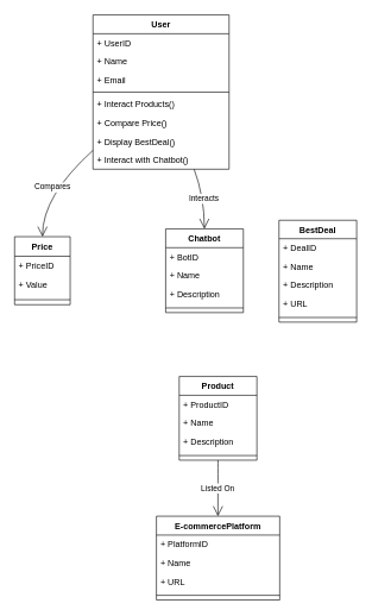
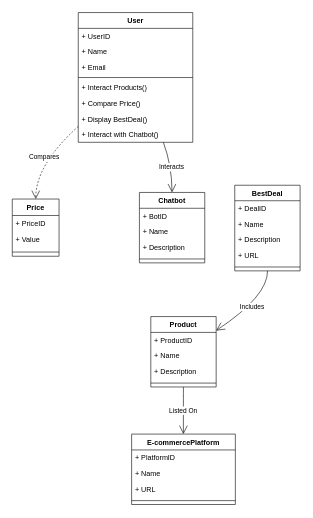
  <mxCell id="0" />
  <mxCell id="1" parent="0" />
  <mxCell id="2" value="User" style="swimlane;fontStyle=1;align=center;verticalAlign=top;childLayout=stackLayout;horizontal=1;startSize=26.375;horizontalStack=0;resizeParent=1;resizeParentMax=0;resizeLast=0;collapsible=0;marginBottom=0;" vertex="1" parent="1"><mxGeometry x="130" y="20" width="191" height="216.375" as="geometry" /></mxCell>
  <mxCell id="3" value="+ UserID" style="text;strokeColor=none;fillColor=none;align=left;verticalAlign=top;spacingLeft=4;spacingRight=4;overflow=hidden;rotatable=0;points=[[0,0.5],[1,0.5]];portConstraint=eastwest;" vertex="1" parent="2"><mxGeometry y="26.375" width="191" height="26" as="geometry" /></mxCell>
  <mxCell id="4" value="+ Name" style="text;strokeColor=none;fillColor=none;align=left;verticalAlign=top;spacingLeft=4;spacingRight=4;overflow=hidden;rotatable=0;points=[[0,0.5],[1,0.5]];portConstraint=eastwest;" vertex="1" parent="2"><mxGeometry y="52.375" width="191" height="26" as="geometry" /></mxCell>
  <mxCell id="5" value="+ Email" style="text;strokeColor=none;fillColor=none;align=left;verticalAlign=top;spacingLeft=4;spacingRight=4;overflow=hidden;rotatable=0;points=[[0,0.5],[1,0.5]];portConstraint=eastwest;" vertex="1" parent="2"><mxGeometry y="78.375" width="191" height="26" as="geometry" /></mxCell>
  <mxCell id="6" style="line;strokeWidth=1;fillColor=none;align=left;verticalAlign=middle;spacingTop=-1;spacingLeft=3;spacingRight=3;rotatable=0;labelPosition=right;points=[];portConstraint=eastwest;strokeColor=inherit;" vertex="1" parent="2"><mxGeometry y="104.375" width="191" height="8" as="geometry" /></mxCell>
  <mxCell id="7" value="+ Interact Products()" style="text;strokeColor=none;fillColor=none;align=left;verticalAlign=top;spacingLeft=4;spacingRight=4;overflow=hidden;rotatable=0;points=[[0,0.5],[1,0.5]];portConstraint=eastwest;" vertex="1" parent="2"><mxGeometry y="112.375" width="191" height="26" as="geometry" /></mxCell>
  <mxCell id="8" value="+ Compare Price()" style="text;strokeColor=none;fillColor=none;align=left;verticalAlign=top;spacingLeft=4;spacingRight=4;overflow=hidden;rotatable=0;points=[[0,0.5],[1,0.5]];portConstraint=eastwest;" vertex="1" parent="2"><mxGeometry y="138.375" width="191" height="26" as="geometry" /></mxCell>
  <mxCell id="9" value="+ Display BestDeal()" style="text;strokeColor=none;fillColor=none;align=left;verticalAlign=top;spacingLeft=4;spacingRight=4;overflow=hidden;rotatable=0;points=[[0,0.5],[1,0.5]];portConstraint=eastwest;" vertex="1" parent="2"><mxGeometry y="164.375" width="191" height="26" as="geometry" /></mxCell>
  <mxCell id="10" value="+ Interact with Chatbot()" style="text;strokeColor=none;fillColor=none;align=left;verticalAlign=top;spacingLeft=4;spacingRight=4;overflow=hidden;rotatable=0;points=[[0,0.5],[1,0.5]];portConstraint=eastwest;" vertex="1" parent="2"><mxGeometry y="190.375" width="191" height="26" as="geometry" /></mxCell>
  <mxCell id="11" value="Product" style="swimlane;fontStyle=1;align=center;verticalAlign=top;childLayout=stackLayout;horizontal=1;startSize=26.444;horizontalStack=0;resizeParent=1;resizeParentMax=0;resizeLast=0;collapsible=0;marginBottom=0;" vertex="1" parent="1"><mxGeometry x="251" y="527" width="109" height="117.444" as="geometry" /></mxCell>
  <mxCell id="12" value="+ ProductID" style="text;strokeColor=none;fillColor=none;align=left;verticalAlign=top;spacingLeft=4;spacingRight=4;overflow=hidden;rotatable=0;points=[[0,0.5],[1,0.5]];portConstraint=eastwest;" vertex="1" parent="11"><mxGeometry y="26.444" width="109" height="26" as="geometry" /></mxCell>
  <mxCell id="13" value="+ Name" style="text;strokeColor=none;fillColor=none;align=left;verticalAlign=top;spacingLeft=4;spacingRight=4;overflow=hidden;rotatable=0;points=[[0,0.5],[1,0.5]];portConstraint=eastwest;" vertex="1" parent="11"><mxGeometry y="52.444" width="109" height="26" as="geometry" /></mxCell>
  <mxCell id="14" value="+ Description" style="text;strokeColor=none;fillColor=none;align=left;verticalAlign=top;spacingLeft=4;spacingRight=4;overflow=hidden;rotatable=0;points=[[0,0.5],[1,0.5]];portConstraint=eastwest;" vertex="1" parent="11"><mxGeometry y="78.444" width="109" height="26" as="geometry" /></mxCell>
  <mxCell id="15" style="line;strokeWidth=1;fillColor=none;align=left;verticalAlign=middle;spacingTop=-1;spacingLeft=3;spacingRight=3;rotatable=0;labelPosition=right;points=[];portConstraint=eastwest;strokeColor=inherit;" vertex="1" parent="11"><mxGeometry y="104.444" width="109" height="13" as="geometry" /></mxCell>
  <mxCell id="16" value="Price" style="swimlane;fontStyle=1;align=center;verticalAlign=top;childLayout=stackLayout;horizontal=1;startSize=27.429;horizontalStack=0;resizeParent=1;resizeParentMax=0;resizeLast=0;collapsible=0;marginBottom=0;" vertex="1" parent="1"><mxGeometry x="20" y="331" width="78" height="95.429" as="geometry" /></mxCell>
  <mxCell id="17" value="+ PriceID" style="text;strokeColor=none;fillColor=none;align=left;verticalAlign=top;spacingLeft=4;spacingRight=4;overflow=hidden;rotatable=0;points=[[0,0.5],[1,0.5]];portConstraint=eastwest;" vertex="1" parent="16"><mxGeometry y="27.429" width="78" height="27" as="geometry" /></mxCell>
  <mxCell id="18" value="+ Value" style="text;strokeColor=none;fillColor=none;align=left;verticalAlign=top;spacingLeft=4;spacingRight=4;overflow=hidden;rotatable=0;points=[[0,0.5],[1,0.5]];portConstraint=eastwest;" vertex="1" parent="16"><mxGeometry y="54.429" width="78" height="27" as="geometry" /></mxCell>
  <mxCell id="19" style="line;strokeWidth=1;fillColor=none;align=left;verticalAlign=middle;spacingTop=-1;spacingLeft=3;spacingRight=3;rotatable=0;labelPosition=right;points=[];portConstraint=eastwest;strokeColor=inherit;" vertex="1" parent="16"><mxGeometry y="81.429" width="78" height="14" as="geometry" /></mxCell>
  <mxCell id="20" value="E-commercePlatform" style="swimlane;fontStyle=1;align=center;verticalAlign=top;childLayout=stackLayout;horizontal=1;startSize=26.444;horizontalStack=0;resizeParent=1;resizeParentMax=0;resizeLast=0;collapsible=0;marginBottom=0;" vertex="1" parent="1"><mxGeometry x="219" y="723" width="173" height="117.444" as="geometry" /></mxCell>
  <mxCell id="21" value="+ PlatformID" style="text;strokeColor=none;fillColor=none;align=left;verticalAlign=top;spacingLeft=4;spacingRight=4;overflow=hidden;rotatable=0;points=[[0,0.5],[1,0.5]];portConstraint=eastwest;" vertex="1" parent="20"><mxGeometry y="26.444" width="173" height="26" as="geometry" /></mxCell>
  <mxCell id="22" value="+ Name" style="text;strokeColor=none;fillColor=none;align=left;verticalAlign=top;spacingLeft=4;spacingRight=4;overflow=hidden;rotatable=0;points=[[0,0.5],[1,0.5]];portConstraint=eastwest;" vertex="1" parent="20"><mxGeometry y="52.444" width="173" height="26" as="geometry" /></mxCell>
  <mxCell id="23" value="+ URL" style="text;strokeColor=none;fillColor=none;align=left;verticalAlign=top;spacingLeft=4;spacingRight=4;overflow=hidden;rotatable=0;points=[[0,0.5],[1,0.5]];portConstraint=eastwest;" vertex="1" parent="20"><mxGeometry y="78.444" width="173" height="26" as="geometry" /></mxCell>
  <mxCell id="24" style="line;strokeWidth=1;fillColor=none;align=left;verticalAlign=middle;spacingTop=-1;spacingLeft=3;spacingRight=3;rotatable=0;labelPosition=right;points=[];portConstraint=eastwest;strokeColor=inherit;" vertex="1" parent="20"><mxGeometry y="104.444" width="173" height="13" as="geometry" /></mxCell>
  <mxCell id="25" value="BestDeal" style="swimlane;fontStyle=1;align=center;verticalAlign=top;childLayout=stackLayout;horizontal=1;startSize=25.818;horizontalStack=0;resizeParent=1;resizeParentMax=0;resizeLast=0;collapsible=0;marginBottom=0;" vertex="1" parent="1"><mxGeometry x="391" y="308" width="109" height="142.818" as="geometry" /></mxCell>
  <mxCell id="26" value="+ DealID" style="text;strokeColor=none;fillColor=none;align=left;verticalAlign=top;spacingLeft=4;spacingRight=4;overflow=hidden;rotatable=0;points=[[0,0.5],[1,0.5]];portConstraint=eastwest;" vertex="1" parent="25"><mxGeometry y="25.818" width="109" height="26" as="geometry" /></mxCell>
  <mxCell id="27" value="+ Name" style="text;strokeColor=none;fillColor=none;align=left;verticalAlign=top;spacingLeft=4;spacingRight=4;overflow=hidden;rotatable=0;points=[[0,0.5],[1,0.5]];portConstraint=eastwest;" vertex="1" parent="25"><mxGeometry y="51.818" width="109" height="26" as="geometry" /></mxCell>
  <mxCell id="28" value="+ Description" style="text;strokeColor=none;fillColor=none;align=left;verticalAlign=top;spacingLeft=4;spacingRight=4;overflow=hidden;rotatable=0;points=[[0,0.5],[1,0.5]];portConstraint=eastwest;" vertex="1" parent="25"><mxGeometry y="77.818" width="109" height="26" as="geometry" /></mxCell>
  <mxCell id="29" value="+ URL" style="text;strokeColor=none;fillColor=none;align=left;verticalAlign=top;spacingLeft=4;spacingRight=4;overflow=hidden;rotatable=0;points=[[0,0.5],[1,0.5]];portConstraint=eastwest;" vertex="1" parent="25"><mxGeometry y="103.818" width="109" height="26" as="geometry" /></mxCell>
  <mxCell id="30" style="line;strokeWidth=1;fillColor=none;align=left;verticalAlign=middle;spacingTop=-1;spacingLeft=3;spacingRight=3;rotatable=0;labelPosition=right;points=[];portConstraint=eastwest;strokeColor=inherit;" vertex="1" parent="25"><mxGeometry y="129.818" width="109" height="13" as="geometry" /></mxCell>
  <mxCell id="31" value="Chatbot" style="swimlane;fontStyle=1;align=center;verticalAlign=top;childLayout=stackLayout;horizontal=1;startSize=26.444;horizontalStack=0;resizeParent=1;resizeParentMax=0;resizeLast=0;collapsible=0;marginBottom=0;" vertex="1" parent="1"><mxGeometry x="232" y="320" width="109" height="117.444" as="geometry" /></mxCell>
  <mxCell id="32" value="+ BotID" style="text;strokeColor=none;fillColor=none;align=left;verticalAlign=top;spacingLeft=4;spacingRight=4;overflow=hidden;rotatable=0;points=[[0,0.5],[1,0.5]];portConstraint=eastwest;" vertex="1" parent="31"><mxGeometry y="26.444" width="109" height="26" as="geometry" /></mxCell>
  <mxCell id="33" value="+ Name" style="text;strokeColor=none;fillColor=none;align=left;verticalAlign=top;spacingLeft=4;spacingRight=4;overflow=hidden;rotatable=0;points=[[0,0.5],[1,0.5]];portConstraint=eastwest;" vertex="1" parent="31"><mxGeometry y="52.444" width="109" height="26" as="geometry" /></mxCell>
  <mxCell id="34" value="+ Description" style="text;strokeColor=none;fillColor=none;align=left;verticalAlign=top;spacingLeft=4;spacingRight=4;overflow=hidden;rotatable=0;points=[[0,0.5],[1,0.5]];portConstraint=eastwest;" vertex="1" parent="31"><mxGeometry y="78.444" width="109" height="26" as="geometry" /></mxCell>
  <mxCell id="35" style="line;strokeWidth=1;fillColor=none;align=left;verticalAlign=middle;spacingTop=-1;spacingLeft=3;spacingRight=3;rotatable=0;labelPosition=right;points=[];portConstraint=eastwest;strokeColor=inherit;" vertex="1" parent="31"><mxGeometry y="104.444" width="109" height="13" as="geometry" /></mxCell>
- <mxCell id="36" value="Compares" style="curved=1;startArrow=none;endArrow=open;endSize=12;exitX=0.002;exitY=0.876;entryX=0.502;entryY=0;rounded=0;" edge="1" parent="1" source="2" target="16"><mxGeometry relative="1" as="geometry"><Array as="points"><mxPoint x="59" y="274" /></Array></mxGeometry></mxCell>
+ <mxCell id="36" value="Compares" style="curved=1;startArrow=none;endArrow=open;endSize=12;exitX=0.002;exitY=0.876;entryX=0.502;entryY=0;rounded=0;dashed=1;" edge="1" parent="1" source="2" target="16"><mxGeometry relative="1" as="geometry"><Array as="points"><mxPoint x="59" y="274" /></Array></mxGeometry></mxCell>
  <mxCell id="37" value="Interacts" style="curved=1;startArrow=none;endArrow=open;endSize=12;exitX=0.743;exitY=1;entryX=0.499;entryY=-0.004;rounded=0;" edge="1" parent="1" source="2" target="31"><mxGeometry relative="1" as="geometry"><Array as="points"><mxPoint x="286" y="274" /></Array></mxGeometry></mxCell>
+ <mxCell id="38" value="Includes" style="curved=1;startArrow=none;endArrow=open;endSize=12;exitX=0.502;exitY=1;entryX=1.0;entryY=0.199;rounded=0;" edge="1" parent="1" source="25" target="11"><mxGeometry relative="1" as="geometry"><Array as="points"><mxPoint x="446" y="493" /></Array></mxGeometry></mxCell>
  <mxCell id="39" value="Listed On" style="curved=1;startArrow=none;endArrow=open;endSize=12;exitX=0.499;exitY=1;entryX=0.499;entryY=0;rounded=0;" edge="1" parent="1" source="11" target="20"><mxGeometry relative="1" as="geometry"><Array as="points" /></mxGeometry></mxCell>
